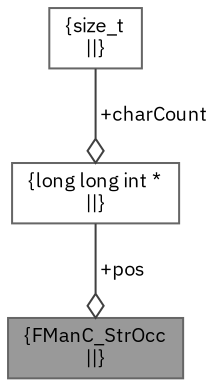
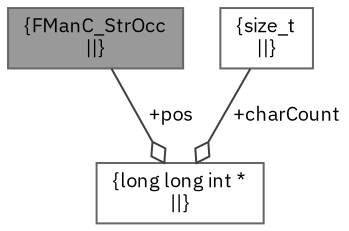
  digraph {
    fontname="IBM Plex Sans"
    node [color=gray40 fillcolor=white fontname="IBM Plex Sans" fontsize=10 shape=box style=filled]
    edge [arrowhead=odiamond color=grey25 fontname="IBM Plex Sans" fontsize=10 labelfontname=Helvetica labelfontsize=10 style=solid]
    n1 [fillcolor=grey60 fontcolor=black height=0.2 label="{FManC_StrOcc\n||}" width=0.4]
    n2 [height=0.2 label="{size_t\n||}" width=0.4]
    n3 [height=0.2 label="{long long int *\n||}" width=0.4]
    n2 -> n3 [label=" +charCount"]
-   n3 -> n1 [label=" +pos"]
+   n1 -> n3 [label=" +pos"]
  }
